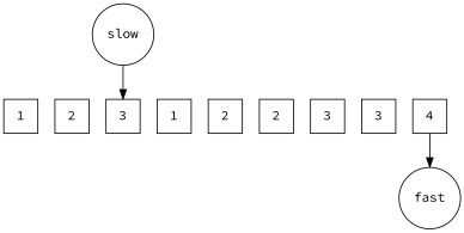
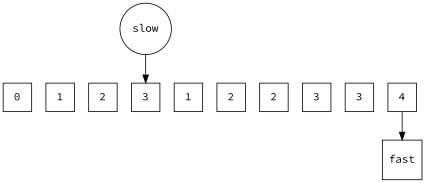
  digraph {
    fontname="Source Code Pro"
    node [fontname="Source Code Pro" shape=square]
    edge [fontname="Source Code Pro"]
+   n1 [label=0]
    n2 [label=1]
    n3 [label=2]
    n4 [label=3]
    n5 [label=1]
    n6 [label=2]
    n7 [label=2]
    n8 [label=3]
    n9 [label=3]
    n10 [label=4]
-   fast [shape=circle]
+   fast
    slow [shape=circle]
    subgraph sub_1 {
      rank=same
+     n1
      n2
      n3
      n4
      n5
      n6
      n7
      n8
      n9
      n10
    }
    n10 -> fast
    slow -> n4
  }
